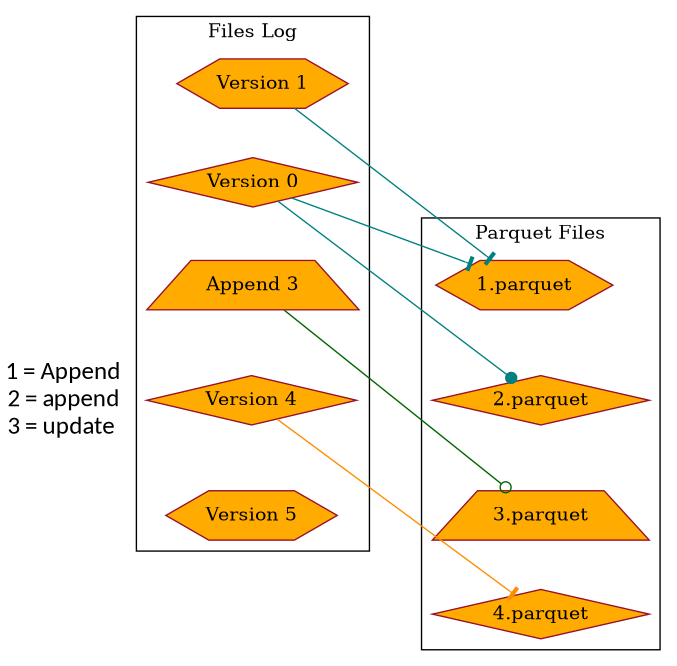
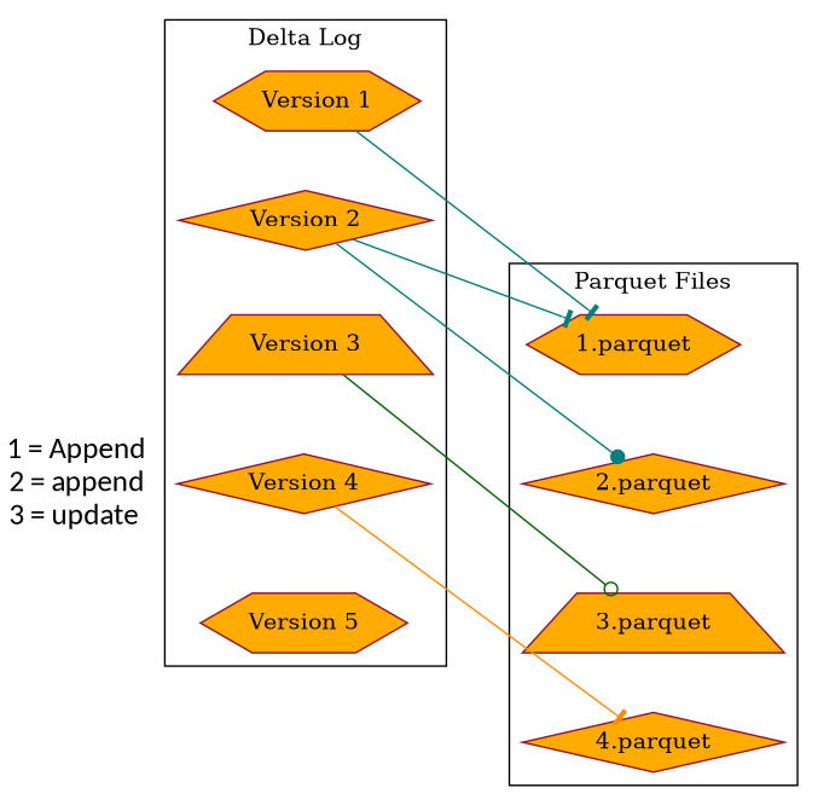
  digraph {
    rankdir=TB
    splines=line
    node [shape=diamond color="#98102A" fillcolor="#FFAB00" style=filled]
    edge [dir=none style=invisible]
    n1 [fontname=calibri fontsize=18 label="1 = Append\n2 = append\n3 = update " shape=plain color="" fillcolor="" style=""]
    "Version 1" [shape=hexagon]
-   "Version 2" [label="Version 0"]
-   "Version 3" [shape=trapezium label="Append 3"]
+   "Version 2"
+   "Version 3" [shape=trapezium]
    "Version 4"
    "Version 5" [shape=hexagon]
    "1.parquet" [shape=hexagon]
    "2.parquet"
    "3.parquet" [shape=trapezium]
    "4.parquet"
    subgraph sub_1 {
      rank=sink
      n1
    }
    subgraph cluster_2 {
-     label="Files Log"
+     label="Delta Log"
      rank=same
      "Version 1"
      "Version 2"
      "Version 3"
      "Version 4"
      "Version 5"
    }
    subgraph cluster_3 {
      label="Parquet Files"
      rank=same
      "1.parquet"
      "2.parquet"
      "3.parquet"
      "4.parquet"
    }
    "Version 1" -> "Version 2"
    "Version 1" -> "1.parquet" [arrowhead=tee color=teal dir="" style=""]
    "Version 2" -> "Version 3"
    "Version 2" -> "1.parquet" [arrowhead=tee color=teal dir="" style=""]
    "Version 2" -> "2.parquet" [arrowhead=dot color=teal dir="" style=""]
    "Version 3" -> "Version 4"
    "Version 3" -> "3.parquet" [arrowhead=odot color=darkgreen dir="" style=""]
    "Version 4" -> "Version 5"
    "Version 4" -> "4.parquet" [arrowhead=tee color=darkorange dir="" style=""]
    "1.parquet" -> "2.parquet"
    "2.parquet" -> "3.parquet"
    "3.parquet" -> "4.parquet"
  }
